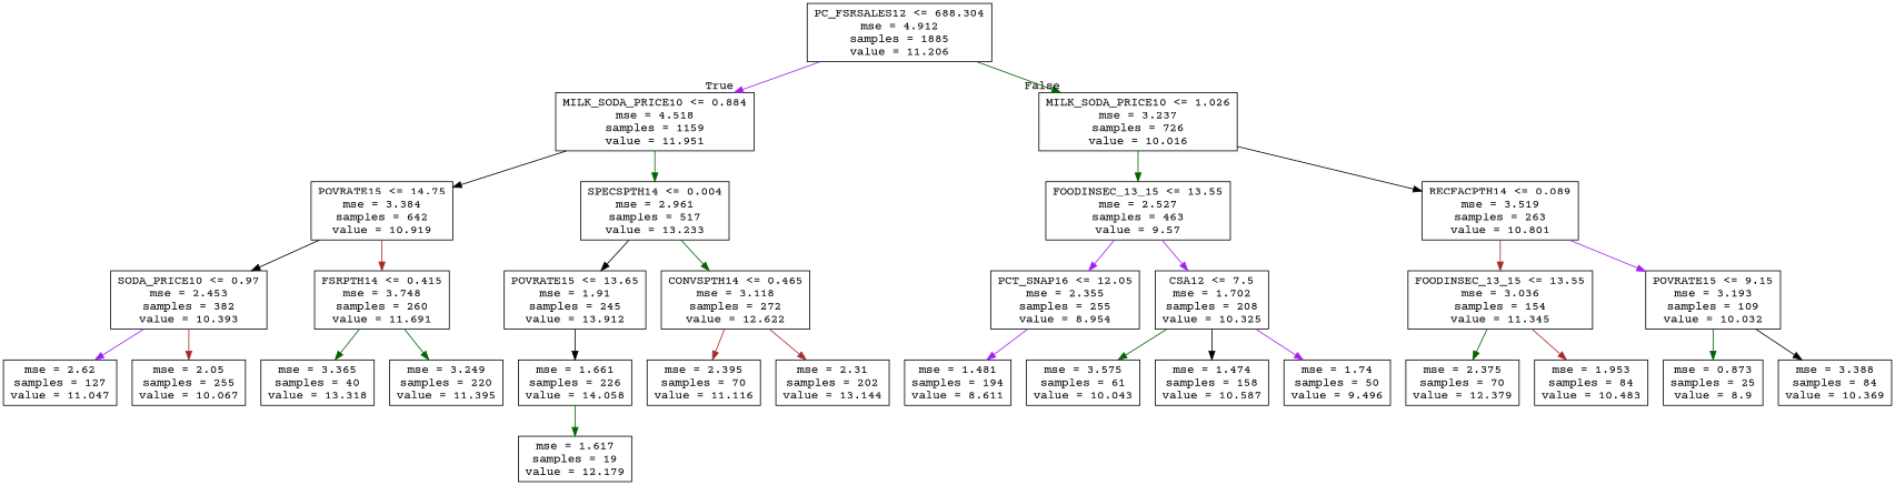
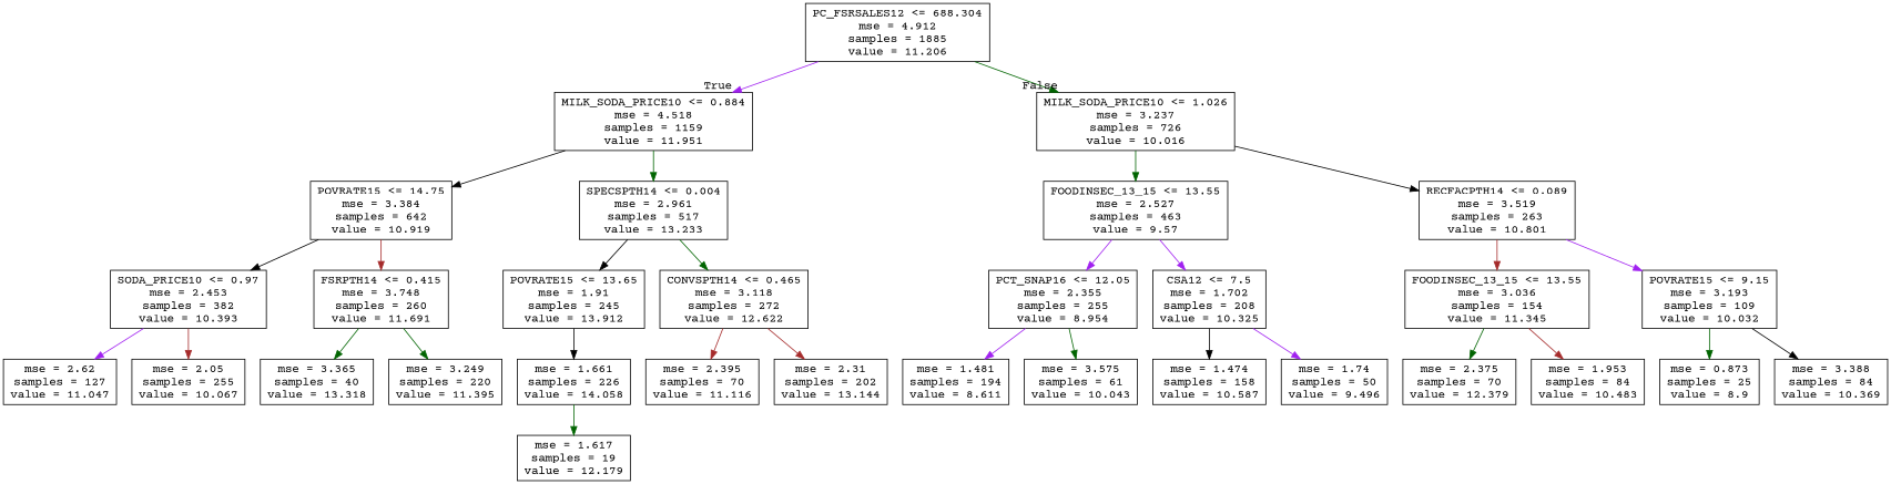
  digraph {
    fontname="Courier Prime"
    node [fontname="Courier Prime" shape=box]
    edge [color=darkgreen fontname="Courier Prime"]
    n1 [label="PC_FSRSALES12 <= 688.304\nmse = 4.912\nsamples = 1885\nvalue = 11.206"]
    n2 [label="MILK_SODA_PRICE10 <= 0.884\nmse = 4.518\nsamples = 1159\nvalue = 11.951"]
    n3 [label="MILK_SODA_PRICE10 <= 1.026\nmse = 3.237\nsamples = 726\nvalue = 10.016"]
    n4 [label="POVRATE15 <= 14.75\nmse = 3.384\nsamples = 642\nvalue = 10.919"]
    n5 [label="SPECSPTH14 <= 0.004\nmse = 2.961\nsamples = 517\nvalue = 13.233"]
    n6 [label="FOODINSEC_13_15 <= 13.55\nmse = 2.527\nsamples = 463\nvalue = 9.57"]
    n7 [label="RECFACPTH14 <= 0.089\nmse = 3.519\nsamples = 263\nvalue = 10.801"]
    n8 [label="SODA_PRICE10 <= 0.97\nmse = 2.453\nsamples = 382\nvalue = 10.393"]
    n9 [label="FSRPTH14 <= 0.415\nmse = 3.748\nsamples = 260\nvalue = 11.691"]
    n10 [label="POVRATE15 <= 13.65\nmse = 1.91\nsamples = 245\nvalue = 13.912"]
    n11 [label="CONVSPTH14 <= 0.465\nmse = 3.118\nsamples = 272\nvalue = 12.622"]
    n12 [label="mse = 2.62\nsamples = 127\nvalue = 11.047"]
    n13 [label="mse = 2.05\nsamples = 255\nvalue = 10.067"]
    n14 [label="mse = 3.365\nsamples = 40\nvalue = 13.318"]
    n15 [label="mse = 3.249\nsamples = 220\nvalue = 11.395"]
    n16 [label="mse = 1.661\nsamples = 226\nvalue = 14.058"]
    n17 [label="mse = 2.395\nsamples = 70\nvalue = 11.116"]
    n18 [label="mse = 2.31\nsamples = 202\nvalue = 13.144"]
    n19 [label="mse = 1.617\nsamples = 19\nvalue = 12.179"]
    n20 [label="PCT_SNAP16 <= 12.05\nmse = 2.355\nsamples = 255\nvalue = 8.954"]
    n21 [label="CSA12 <= 7.5\nmse = 1.702\nsamples = 208\nvalue = 10.325"]
    n22 [label="FOODINSEC_13_15 <= 13.55\nmse = 3.036\nsamples = 154\nvalue = 11.345"]
    n23 [label="POVRATE15 <= 9.15\nmse = 3.193\nsamples = 109\nvalue = 10.032"]
    n24 [label="mse = 1.481\nsamples = 194\nvalue = 8.611"]
    n25 [label="mse = 3.575\nsamples = 61\nvalue = 10.043"]
    n26 [label="mse = 1.474\nsamples = 158\nvalue = 10.587"]
    n27 [label="mse = 1.74\nsamples = 50\nvalue = 9.496"]
    n28 [label="mse = 2.375\nsamples = 70\nvalue = 12.379"]
    n29 [label="mse = 1.953\nsamples = 84\nvalue = 10.483"]
    n30 [label="mse = 0.873\nsamples = 25\nvalue = 8.9"]
    n31 [label="mse = 3.388\nsamples = 84\nvalue = 10.369"]
    n1 -> n2 [color=purple headlabel=True labelangle=45 labeldistance=2.5]
    n1 -> n3 [headlabel=False labelangle=-45 labeldistance=2.5]
    n2 -> n4 [color=black]
    n2 -> n5
    n3 -> n6
    n3 -> n7 [color=black]
    n4 -> n8 [color=black]
    n4 -> n9 [color=brown]
    n5 -> n10 [color=black]
    n5 -> n11
    n6 -> n20 [color=purple]
    n6 -> n21 [color=purple]
    n7 -> n22 [color=brown]
    n7 -> n23 [color=purple]
    n8 -> n12 [color=purple]
    n8 -> n13 [color=brown]
    n9 -> n14
    n9 -> n15
    n10 -> n16 [color=black]
    n11 -> n17 [color=brown]
    n11 -> n18 [color=brown]
    n16 -> n19
    n20 -> n24 [color=purple]
-   n21 -> n25
+   n20 -> n25
    n21 -> n26 [color=black]
    n21 -> n27 [color=purple]
    n22 -> n28
    n22 -> n29 [color=brown]
    n23 -> n30
    n23 -> n31 [color=black]
  }
